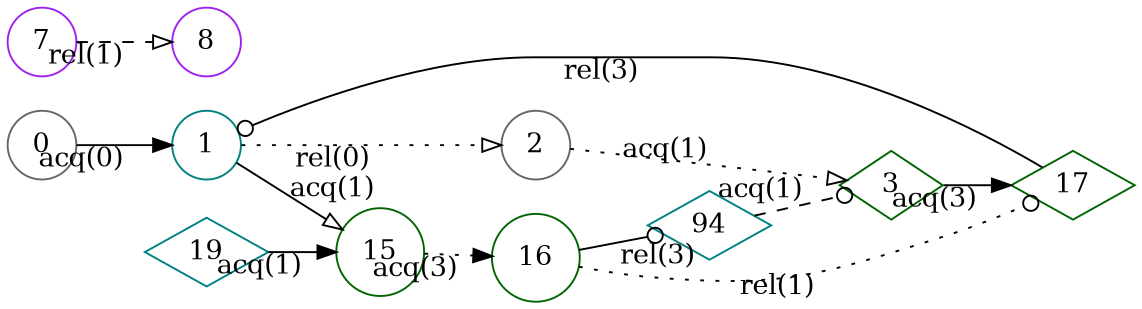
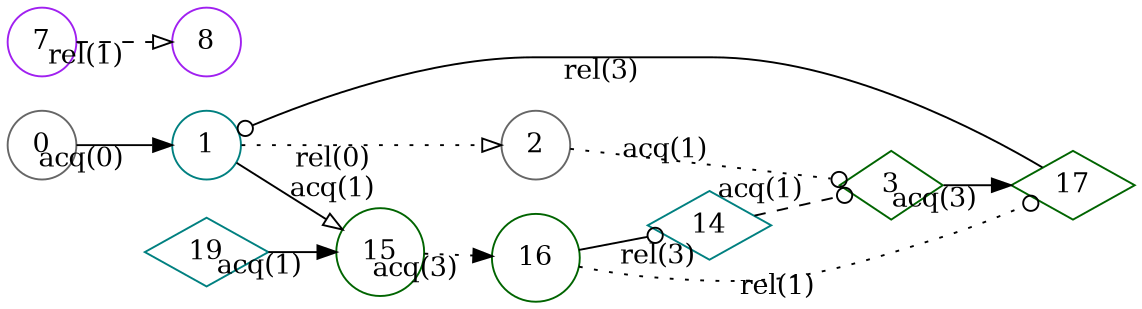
  digraph {
    fontname="DejaVu Serif"
    rankdir=LR
    node [color=darkgreen fontname="DejaVu Serif" shape=circle]
    edge [arrowhead=odot fontname="DejaVu Serif" style=solid xlabel="acq(1)"]
    0 [color=gray40]
    1 [color=teal]
    2 [color=gray40]
    15
    19 [color=teal shape=diamond]
    3 [shape=diamond]
    16
    17 [shape=diamond]
    7 [color=purple]
    8 [color=purple]
-   14 [color=teal shape=diamond label=94]
+   14 [color=teal shape=diamond]
    0 -> 1 [arrowhead=normal xlabel="acq(0)"]
    1 -> 2 [arrowhead=onormal style=dotted xlabel="rel(0)"]
    1 -> 15 [arrowhead=onormal]
-   2 -> 3 [arrowhead=onormal style=dotted]
+   2 -> 3 [style=dotted]
    15 -> 16 [arrowhead=normal style=dotted xlabel="acq(3)"]
    19 -> 15 [arrowhead=normal]
    3 -> 17 [arrowhead=normal xlabel="acq(3)"]
    16 -> 17 [style=dotted xlabel="rel(1)"]
    16 -> 14 [xlabel="rel(3)"]
    17 -> 1 [xlabel="rel(3)"]
    7 -> 8 [arrowhead=onormal style=dashed xlabel="rel(1)"]
    14 -> 3 [style=dashed]
  }
